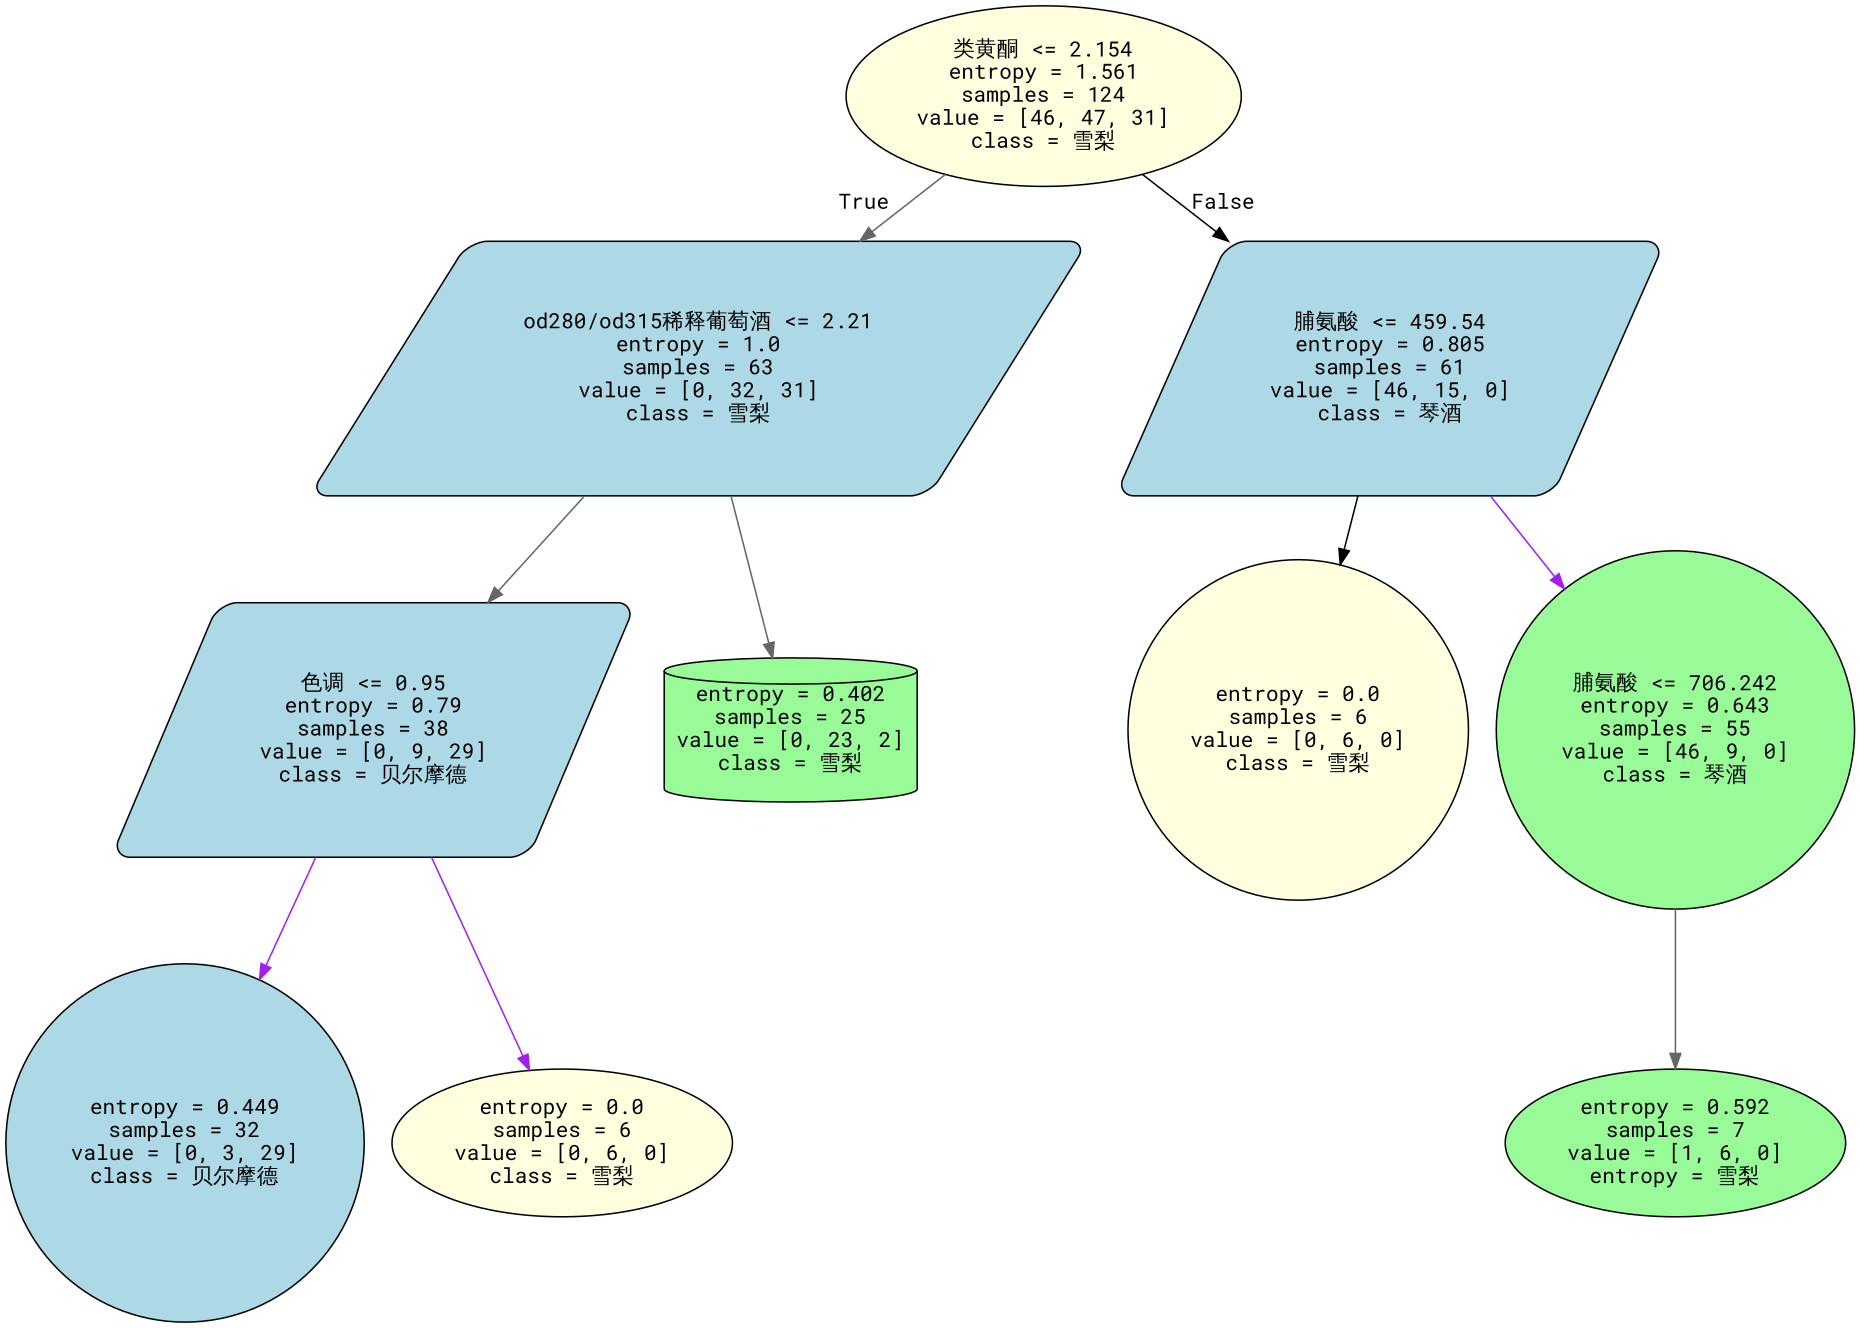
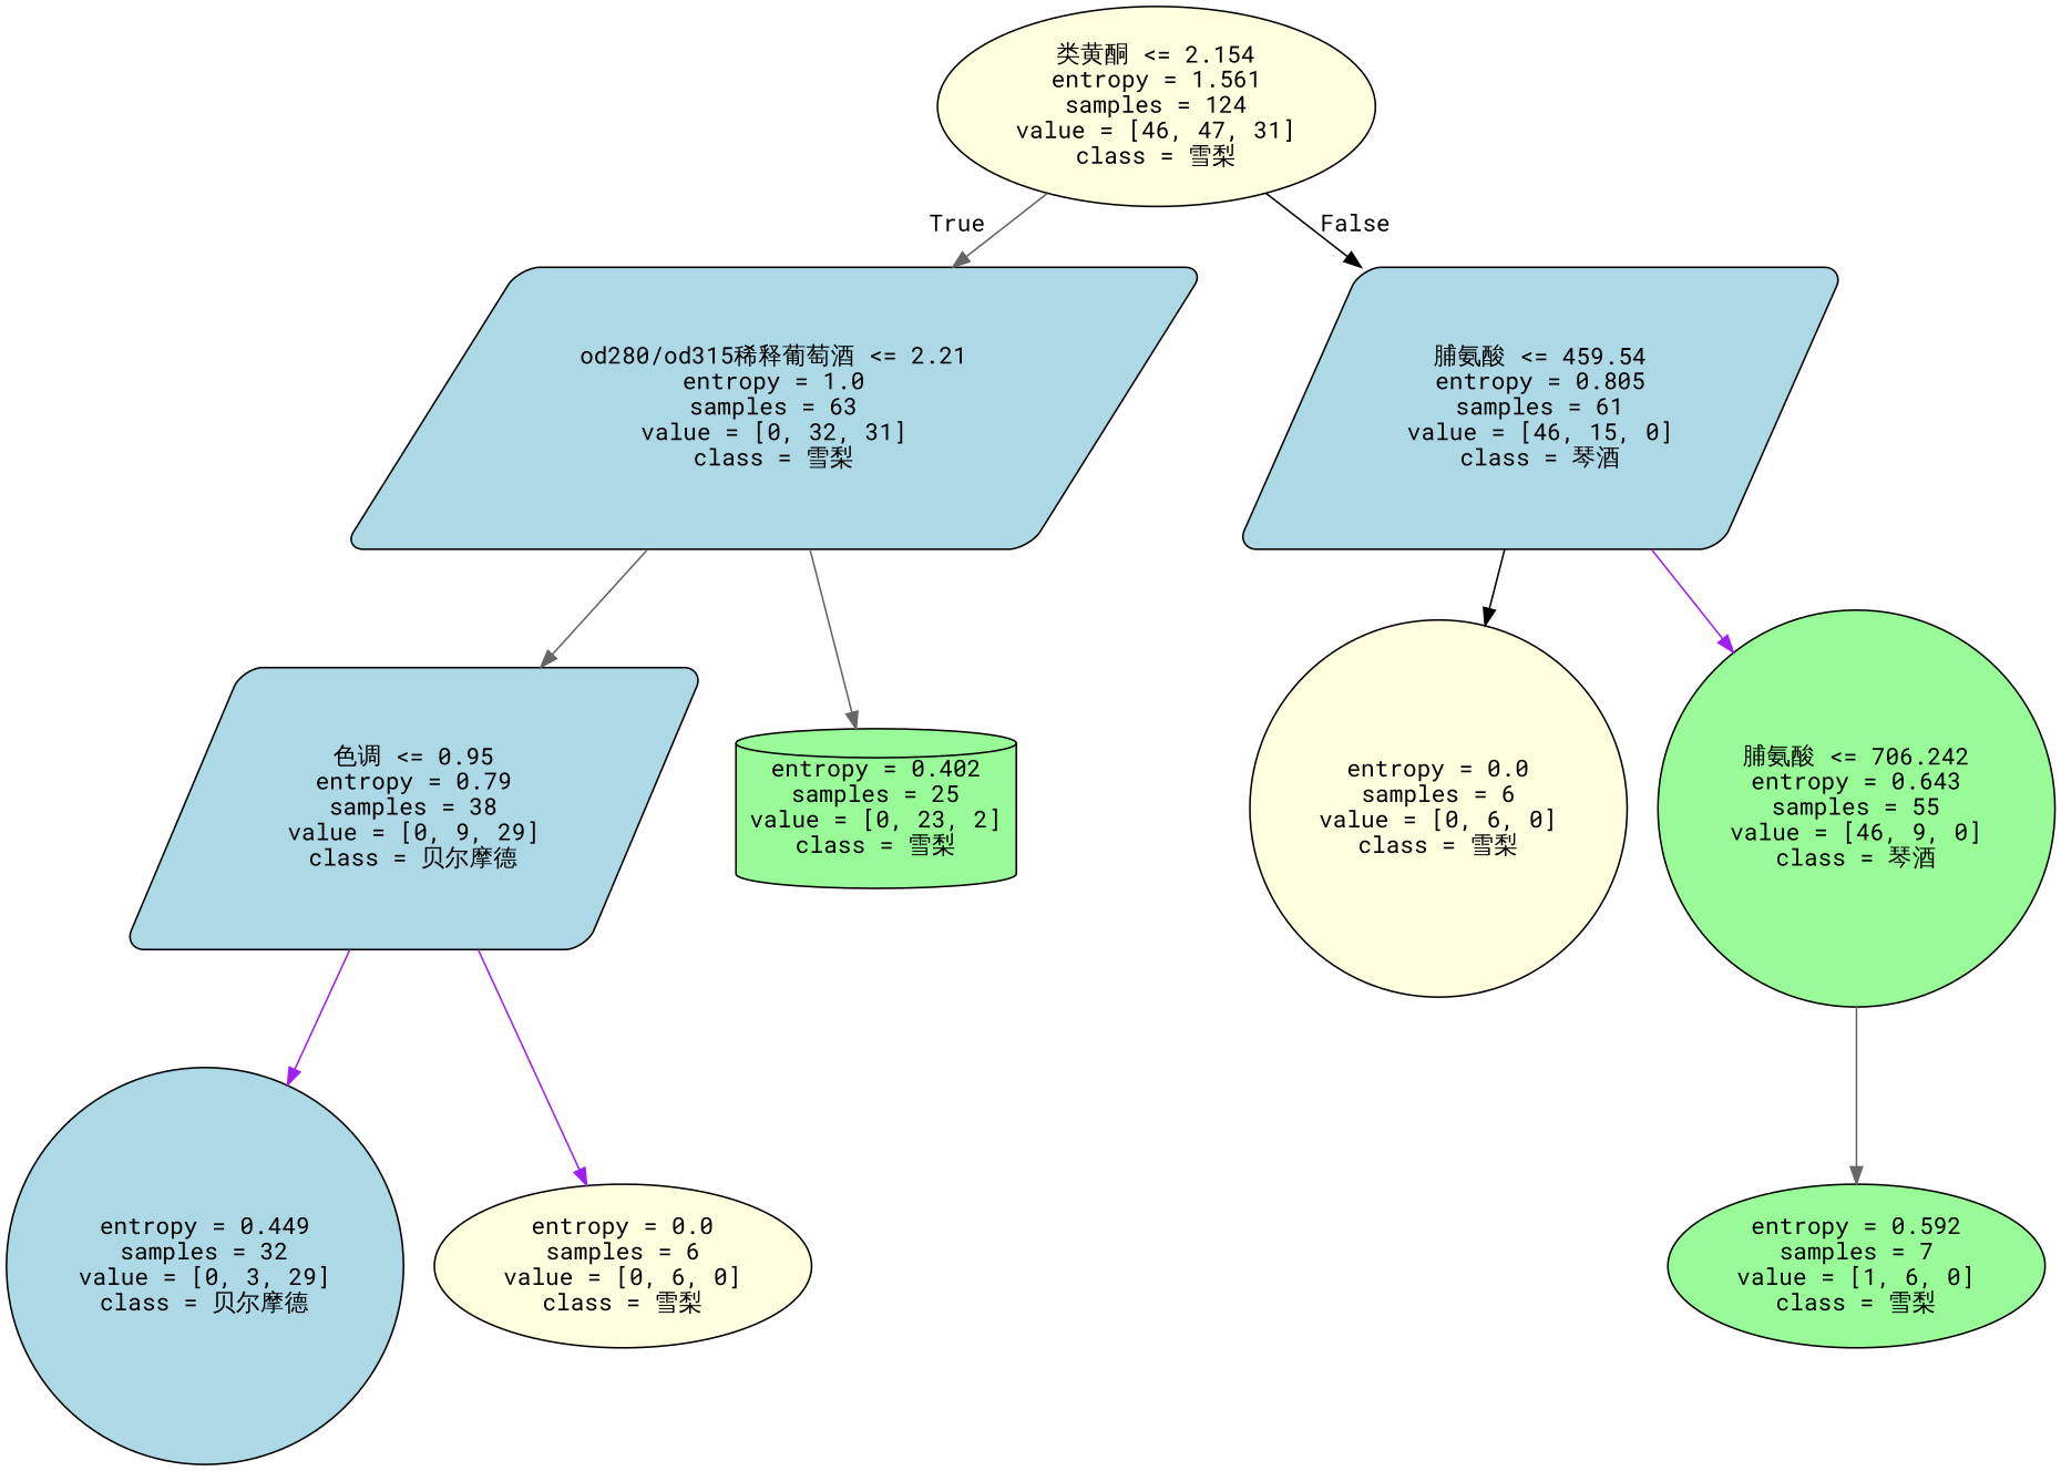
  digraph {
    fontname="Roboto Mono"
    node [color=black fillcolor=lightblue fontname="Roboto Mono" shape=ellipse style="filled, rounded"]
    edge [color=gray40 fontname="Roboto Mono"]
    n1 [fillcolor=lightyellow label="类黄酮 <= 2.154\nentropy = 1.561\nsamples = 124\nvalue = [46, 47, 31]\nclass = 雪梨"]
    n2 [label="od280/od315稀释葡萄酒 <= 2.21\nentropy = 1.0\nsamples = 63\nvalue = [0, 32, 31]\nclass = 雪梨" shape=parallelogram]
    n3 [label="脯氨酸 <= 459.54\nentropy = 0.805\nsamples = 61\nvalue = [46, 15, 0]\nclass = 琴酒" shape=parallelogram]
    n4 [label="色调 <= 0.95\nentropy = 0.79\nsamples = 38\nvalue = [0, 9, 29]\nclass = 贝尔摩德" shape=parallelogram]
    n5 [fillcolor=palegreen label="entropy = 0.402\nsamples = 25\nvalue = [0, 23, 2]\nclass = 雪梨" shape=cylinder]
    n6 [fillcolor=lightyellow label="entropy = 0.0\nsamples = 6\nvalue = [0, 6, 0]\nclass = 雪梨" shape=circle]
    n7 [fillcolor=palegreen label="脯氨酸 <= 706.242\nentropy = 0.643\nsamples = 55\nvalue = [46, 9, 0]\nclass = 琴酒" shape=circle]
    n8 [label="entropy = 0.449\nsamples = 32\nvalue = [0, 3, 29]\nclass = 贝尔摩德" shape=circle]
    n9 [fillcolor=lightyellow label="entropy = 0.0\nsamples = 6\nvalue = [0, 6, 0]\nclass = 雪梨"]
-   n10 [fillcolor=palegreen label="entropy = 0.592\nsamples = 7\nvalue = [1, 6, 0]\nentropy = 雪梨"]
+   n10 [fillcolor=palegreen label="entropy = 0.592\nsamples = 7\nvalue = [1, 6, 0]\nclass = 雪梨"]
    n1 -> n2 [headlabel=True labelangle=45 labeldistance=2.5]
    n1 -> n3 [color=black headlabel=False labelangle=-45 labeldistance=2.5]
    n2 -> n4
    n2 -> n5
    n3 -> n6 [color=black]
    n3 -> n7 [color=purple]
    n4 -> n8 [color=purple]
    n4 -> n9 [color=purple]
    n7 -> n10
  }
